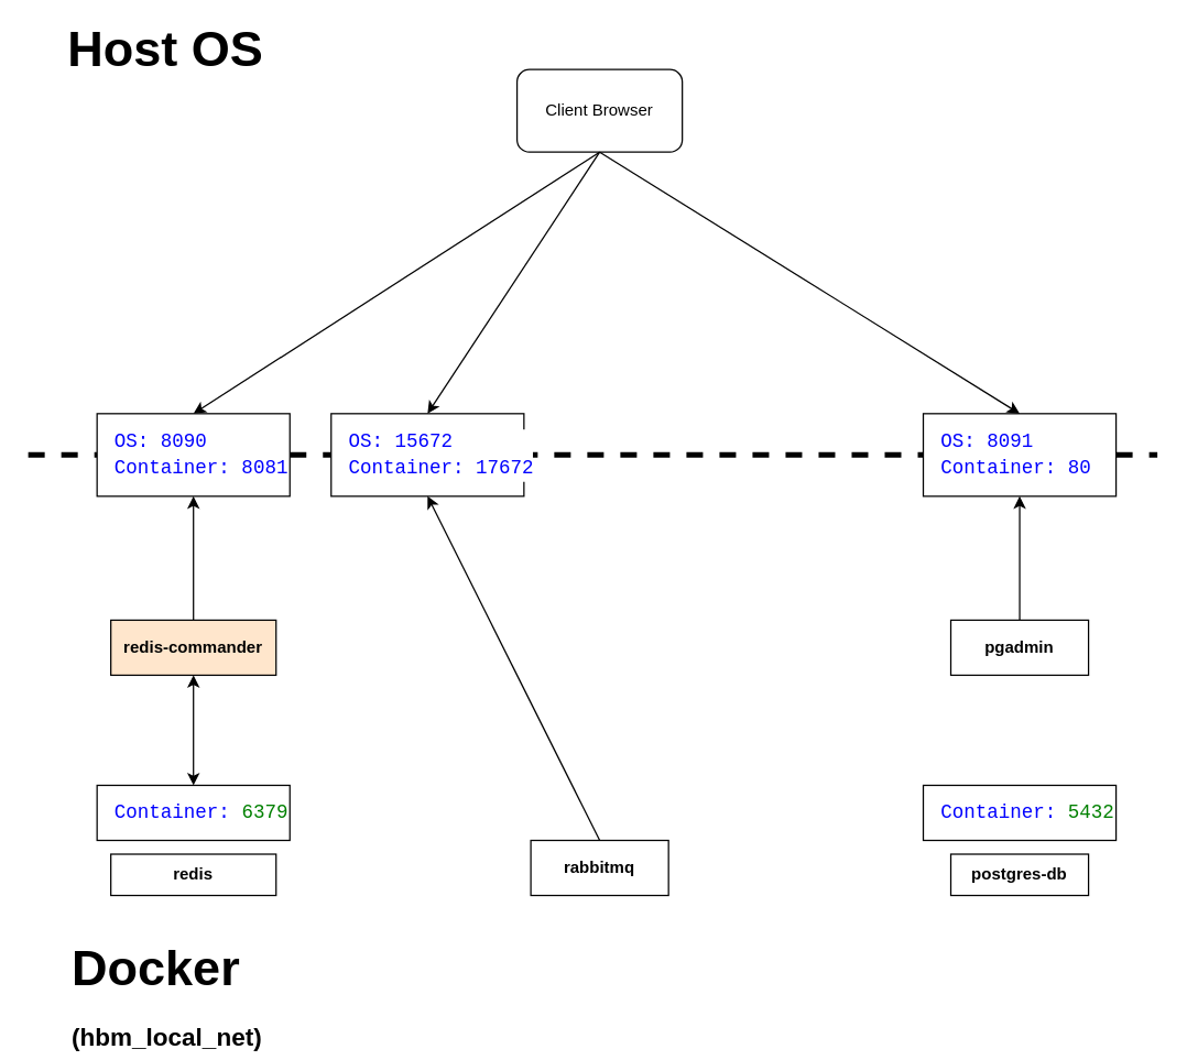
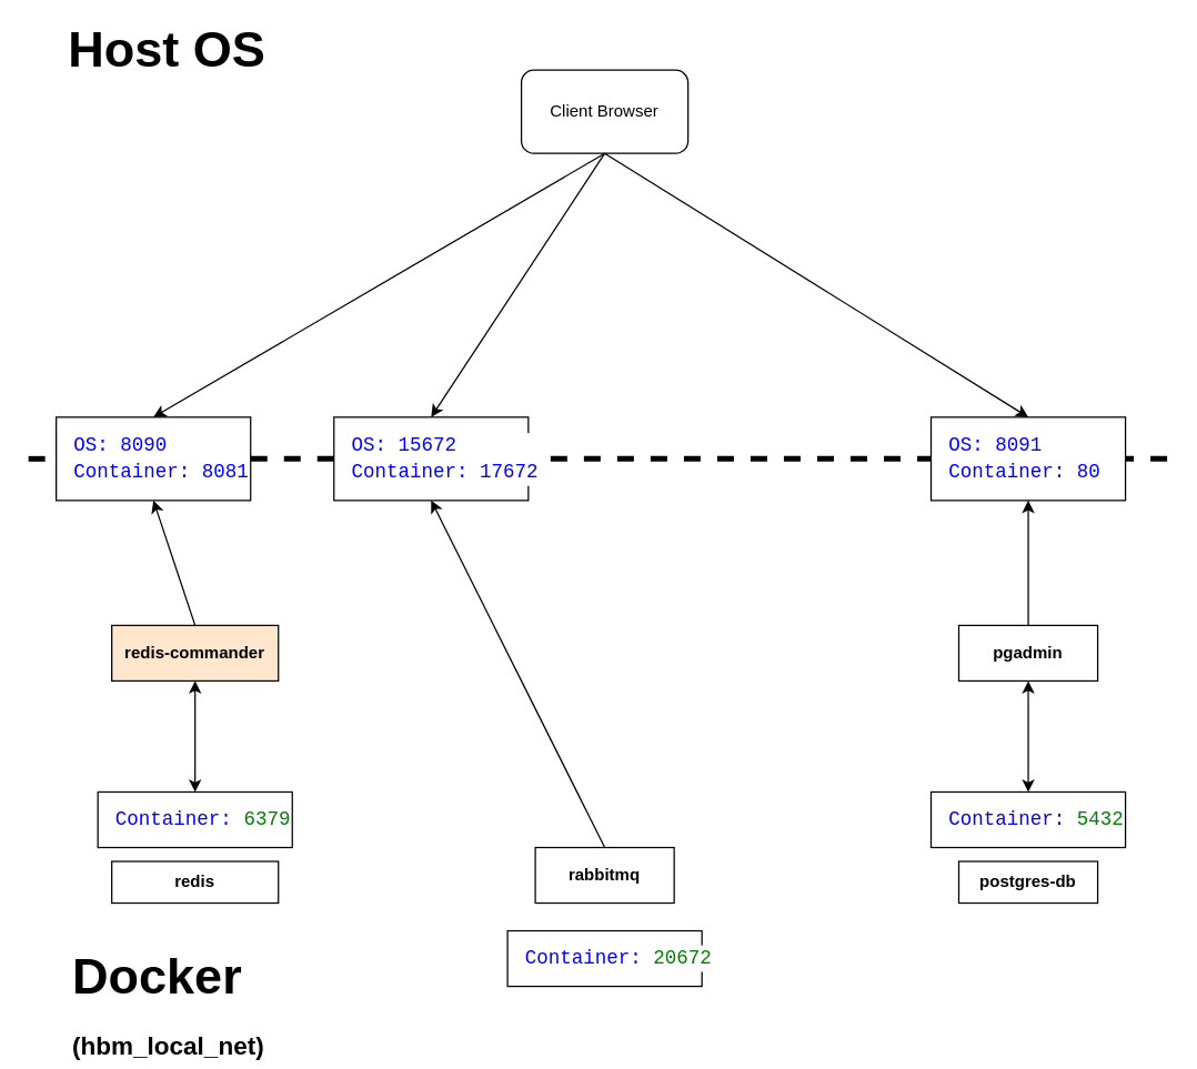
  <mxCell id="0" />
  <mxCell id="1" parent="0" />
  <mxCell id="2" value="Host OS" style="text;html=1;align=center;verticalAlign=middle;whiteSpace=wrap;rounded=0;fontStyle=1;fontSize=36;" vertex="1" parent="1"><mxGeometry x="25" y="20" width="190" height="30" as="geometry" /></mxCell>
  <mxCell id="3" value="Docker&lt;div&gt;&lt;font style=&quot;font-size: 18px;&quot;&gt;(hbm_local_net)&lt;/font&gt;&lt;/div&gt;" style="text;html=1;align=left;verticalAlign=middle;whiteSpace=wrap;rounded=0;fontStyle=1;fontSize=36;" vertex="1" parent="1"><mxGeometry x="50" y="710" width="60" height="30" as="geometry" /></mxCell>
  <mxCell id="4" value="redis" style="rounded=0;whiteSpace=wrap;html=1;fontStyle=1" vertex="1" parent="1"><mxGeometry x="80" y="620" width="120" height="30" as="geometry" /></mxCell>
  <mxCell id="5" value="postgres-db" style="rounded=0;whiteSpace=wrap;html=1;fontStyle=1" vertex="1" parent="1"><mxGeometry x="690" y="620" width="100" height="30" as="geometry" /></mxCell>
  <mxCell id="6" value="rabbitmq" style="rounded=0;whiteSpace=wrap;html=1;fontStyle=1" vertex="1" parent="1"><mxGeometry x="385" y="610" width="100" height="40" as="geometry" /></mxCell>
  <mxCell id="7" value="redis-commander" style="rounded=0;whiteSpace=wrap;html=1;fontStyle=1;fillColor=#ffe6cc;" vertex="1" parent="1"><mxGeometry x="80" y="450" width="120" height="40" as="geometry" /></mxCell>
  <mxCell id="8" value="" style="endArrow=none;dashed=1;html=1;rounded=0;strokeWidth=4;" edge="1" parent="1" source="13"><mxGeometry width="50" height="50" relative="1" as="geometry"><mxPoint x="20" y="330" as="sourcePoint" /><mxPoint x="840" y="330" as="targetPoint" /></mxGeometry></mxCell>
  <mxCell id="9" value="Client Browser" style="rounded=1;whiteSpace=wrap;html=1;" vertex="1" parent="1"><mxGeometry x="375" y="50" width="120" height="60" as="geometry" /></mxCell>
  <mxCell id="10" value="" style="endArrow=classic;html=1;rounded=0;exitX=0.5;exitY=0;exitDx=0;exitDy=0;entryX=0.5;entryY=1;entryDx=0;entryDy=0;" edge="1" parent="1" source="7" target="13"><mxGeometry width="50" height="50" relative="1" as="geometry"><mxPoint x="410" y="390" as="sourcePoint" /><mxPoint x="140" y="370" as="targetPoint" /></mxGeometry></mxCell>
  <mxCell id="11" value="" style="endArrow=classic;html=1;rounded=0;exitX=0.5;exitY=1;exitDx=0;exitDy=0;entryX=0.5;entryY=0;entryDx=0;entryDy=0;" edge="1" parent="1" source="9" target="13"><mxGeometry width="50" height="50" relative="1" as="geometry"><mxPoint x="410" y="390" as="sourcePoint" /><mxPoint x="180" y="270" as="targetPoint" /></mxGeometry></mxCell>
  <mxCell id="12" value="" style="endArrow=none;dashed=1;html=1;rounded=0;strokeWidth=4;" edge="1" parent="1" target="13"><mxGeometry width="50" height="50" relative="1" as="geometry"><mxPoint x="20" y="330" as="sourcePoint" /><mxPoint x="840" y="330" as="targetPoint" /></mxGeometry></mxCell>
- <mxCell id="13" value="&lt;div style=&quot;background-color: rgb(255, 255, 255); font-family: Consolas, &amp;quot;Courier New&amp;quot;, monospace; font-size: 14px; line-height: 19px; white-space: pre;&quot;&gt;&lt;span style=&quot;color: #0000ff;&quot;&gt;OS: 8090&lt;br&gt;Container: 8081&lt;/span&gt;&lt;/div&gt;" style="rounded=0;whiteSpace=wrap;html=1;align=left;spacingLeft=11;" vertex="1" parent="1"><mxGeometry x="70" y="300" width="140" height="60" as="geometry" /></mxCell>
+ <mxCell id="13" value="&lt;div style=&quot;background-color: rgb(255, 255, 255); font-family: Consolas, &amp;quot;Courier New&amp;quot;, monospace; font-size: 14px; line-height: 19px; white-space: pre;&quot;&gt;&lt;span style=&quot;color: #0000ff;&quot;&gt;OS: 8090&lt;br&gt;Container: 8081&lt;/span&gt;&lt;/div&gt;" style="rounded=0;whiteSpace=wrap;html=1;align=left;spacingLeft=11;" vertex="1" parent="1"><mxGeometry x="40" y="300" width="140" height="60" as="geometry" /></mxCell>
  <mxCell id="14" value="pgadmin" style="rounded=0;whiteSpace=wrap;html=1;fontStyle=1" vertex="1" parent="1"><mxGeometry x="690" y="450" width="100" height="40" as="geometry" /></mxCell>
  <mxCell id="15" value="&lt;div style=&quot;background-color: rgb(255, 255, 255); font-family: Consolas, &amp;quot;Courier New&amp;quot;, monospace; font-size: 14px; line-height: 19px; white-space: pre;&quot;&gt;&lt;span style=&quot;color: rgb(0, 0, 255);&quot;&gt;OS: 15672&lt;br&gt;Container: 17672&lt;/span&gt;&lt;/div&gt;" style="rounded=0;whiteSpace=wrap;html=1;align=left;spacingLeft=11;" vertex="1" parent="1"><mxGeometry x="240" y="300" width="140" height="60" as="geometry" /></mxCell>
  <mxCell id="16" value="" style="endArrow=classic;html=1;rounded=0;exitX=0.5;exitY=0;exitDx=0;exitDy=0;entryX=0.5;entryY=1;entryDx=0;entryDy=0;" edge="1" parent="1" source="6" target="15"><mxGeometry width="50" height="50" relative="1" as="geometry"><mxPoint x="150" y="460" as="sourcePoint" /><mxPoint x="350" y="380" as="targetPoint" /></mxGeometry></mxCell>
  <mxCell id="17" value="&lt;div style=&quot;background-color: rgb(255, 255, 255); font-family: Consolas, &amp;quot;Courier New&amp;quot;, monospace; font-size: 14px; line-height: 19px; white-space: pre;&quot;&gt;&lt;span style=&quot;color: rgb(0, 0, 255);&quot;&gt;OS: 8091&lt;br&gt;Container: 80&lt;/span&gt;&lt;/div&gt;" style="rounded=0;whiteSpace=wrap;html=1;align=left;spacingLeft=11;" vertex="1" parent="1"><mxGeometry x="670" y="300" width="140" height="60" as="geometry" /></mxCell>
  <mxCell id="18" value="" style="endArrow=classic;html=1;rounded=0;exitX=0.5;exitY=0;exitDx=0;exitDy=0;entryX=0.5;entryY=1;entryDx=0;entryDy=0;" edge="1" parent="1" source="14" target="17"><mxGeometry width="50" height="50" relative="1" as="geometry"><mxPoint x="445" y="460" as="sourcePoint" /><mxPoint x="445" y="370" as="targetPoint" /></mxGeometry></mxCell>
  <mxCell id="19" value="" style="endArrow=classic;html=1;rounded=0;exitX=0.5;exitY=1;exitDx=0;exitDy=0;entryX=0.5;entryY=0;entryDx=0;entryDy=0;" edge="1" parent="1" source="9" target="15"><mxGeometry width="50" height="50" relative="1" as="geometry"><mxPoint x="445" y="120" as="sourcePoint" /><mxPoint x="150" y="310" as="targetPoint" /></mxGeometry></mxCell>
  <mxCell id="20" value="" style="endArrow=classic;html=1;rounded=0;exitX=0.5;exitY=1;exitDx=0;exitDy=0;entryX=0.5;entryY=0;entryDx=0;entryDy=0;" edge="1" parent="1" source="9" target="17"><mxGeometry width="50" height="50" relative="1" as="geometry"><mxPoint x="445" y="120" as="sourcePoint" /><mxPoint x="445" y="310" as="targetPoint" /></mxGeometry></mxCell>
  <mxCell id="21" value="&lt;div style=&quot;background-color: rgb(255, 255, 255); font-family: Consolas, &amp;quot;Courier New&amp;quot;, monospace; font-size: 14px; line-height: 19px; white-space: pre;&quot;&gt;&lt;span style=&quot;color: rgb(0, 0, 255);&quot;&gt;Container: &lt;/span&gt;&lt;span style=&quot;color: rgb(0, 128, 0);&quot;&gt;6379&lt;/span&gt;&lt;/div&gt;" style="rounded=0;whiteSpace=wrap;html=1;align=left;spacingLeft=11;" vertex="1" parent="1"><mxGeometry x="70" y="570" width="140" height="40" as="geometry" /></mxCell>
+ <mxCell id="22" value="&lt;div style=&quot;background-color: rgb(255, 255, 255); font-family: Consolas, &amp;quot;Courier New&amp;quot;, monospace; font-size: 14px; line-height: 19px; white-space: pre;&quot;&gt;&lt;span style=&quot;color: rgb(0, 0, 255);&quot;&gt;Container: &lt;/span&gt;&lt;span style=&quot;color: rgb(0, 128, 0);&quot;&gt;20672&lt;/span&gt;&lt;/div&gt;" style="rounded=0;whiteSpace=wrap;html=1;align=left;spacingLeft=11;" vertex="1" parent="1"><mxGeometry x="365" y="670" width="140" height="40" as="geometry" /></mxCell>
  <mxCell id="23" value="&lt;div style=&quot;background-color: rgb(255, 255, 255); font-family: Consolas, &amp;quot;Courier New&amp;quot;, monospace; font-size: 14px; line-height: 19px; white-space: pre;&quot;&gt;&lt;span style=&quot;color: rgb(0, 0, 255);&quot;&gt;Container: &lt;/span&gt;&lt;span style=&quot;color: rgb(0, 128, 0);&quot;&gt;5432&lt;/span&gt;&lt;/div&gt;" style="rounded=0;whiteSpace=wrap;html=1;align=left;spacingLeft=11;" vertex="1" parent="1"><mxGeometry x="670" y="570" width="140" height="40" as="geometry" /></mxCell>
  <mxCell id="24" value="" style="endArrow=classic;startArrow=classic;html=1;rounded=0;exitX=0.5;exitY=0;exitDx=0;exitDy=0;entryX=0.5;entryY=1;entryDx=0;entryDy=0;" edge="1" parent="1" source="21" target="7"><mxGeometry width="50" height="50" relative="1" as="geometry"><mxPoint x="410" y="490" as="sourcePoint" /><mxPoint x="460" y="440" as="targetPoint" /></mxGeometry></mxCell>
+ <mxCell id="25" value="" style="endArrow=classic;startArrow=classic;html=1;rounded=0;exitX=0.5;exitY=0;exitDx=0;exitDy=0;entryX=0.5;entryY=1;entryDx=0;entryDy=0;" edge="1" parent="1" source="23" target="14"><mxGeometry width="50" height="50" relative="1" as="geometry"><mxPoint x="410" y="490" as="sourcePoint" /><mxPoint x="460" y="440" as="targetPoint" /></mxGeometry></mxCell>
